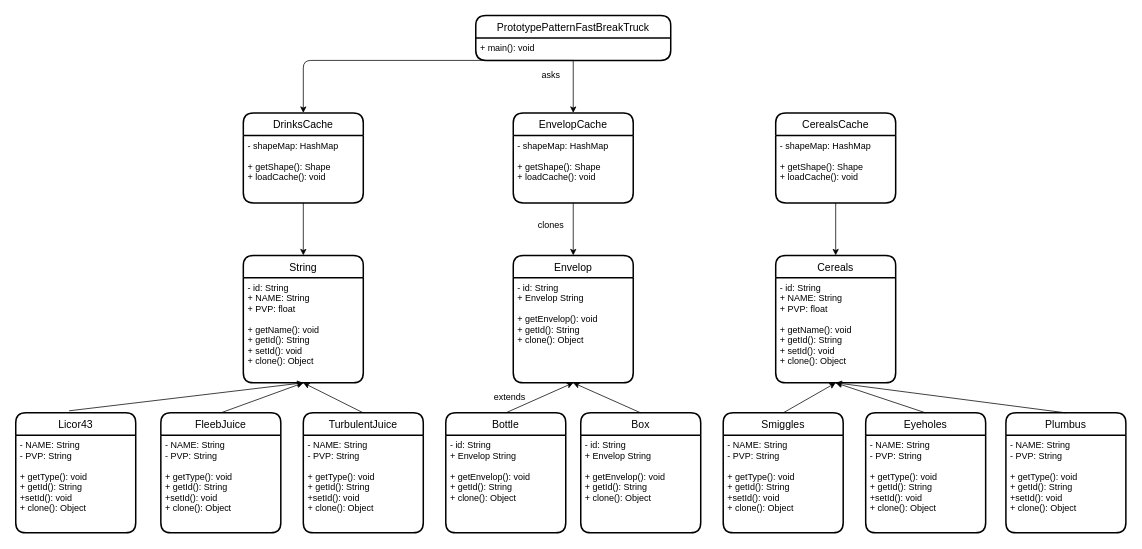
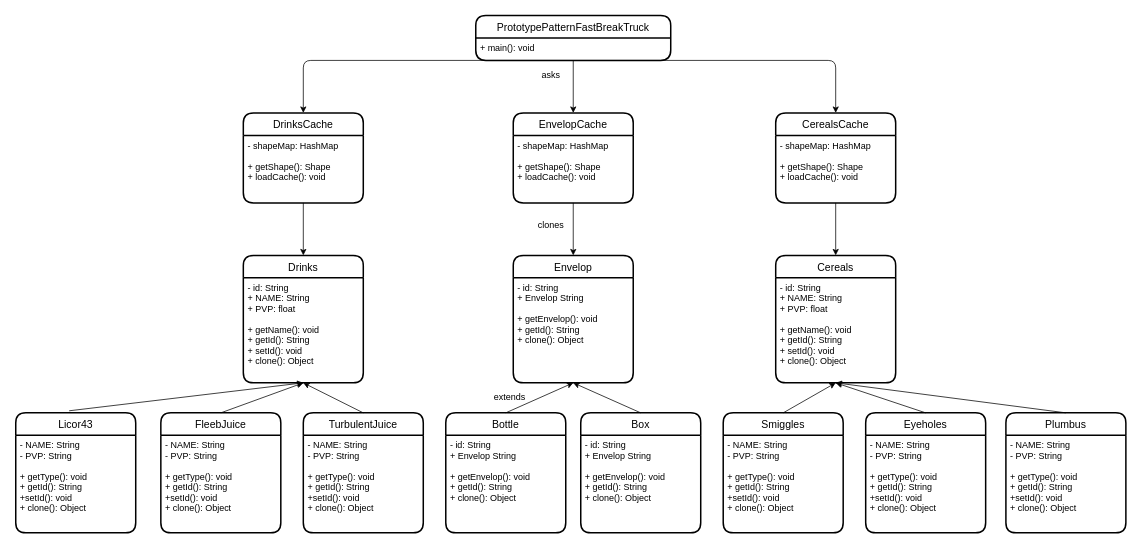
  <mxCell id="0" />
  <mxCell id="1" parent="0" />
  <mxCell id="2" value="TurbulentJuice" style="swimlane;childLayout=stackLayout;horizontal=1;startSize=30;horizontalStack=0;rounded=1;fontSize=14;fontStyle=0;strokeWidth=2;resizeParent=0;resizeLast=1;shadow=0;dashed=0;align=center;" parent="1" vertex="1"><mxGeometry x="404" y="550" width="160" height="160" as="geometry" /></mxCell>
  <mxCell id="3" value="- NAME: String&#10;- PVP: String&#10;&#10;+ getType(): void&#10;+ getId(): String&#10;+setId(): void&#10;+ clone(): Object" style="align=left;strokeColor=none;fillColor=none;spacingLeft=4;fontSize=12;verticalAlign=top;resizable=0;rotatable=0;part=1;" parent="2" vertex="1"><mxGeometry y="30" width="160" height="130" as="geometry" /></mxCell>
  <mxCell id="4" value="FleebJuice" style="swimlane;childLayout=stackLayout;horizontal=1;startSize=30;horizontalStack=0;rounded=1;fontSize=14;fontStyle=0;strokeWidth=2;resizeParent=0;resizeLast=1;shadow=0;dashed=0;align=center;" parent="1" vertex="1"><mxGeometry x="214" y="550" width="160" height="160" as="geometry" /></mxCell>
  <mxCell id="5" value="- NAME: String&#10;- PVP: String&#10;&#10;+ getType(): void&#10;+ getId(): String&#10;+setId(): void&#10;+ clone(): Object" style="align=left;strokeColor=none;fillColor=none;spacingLeft=4;fontSize=12;verticalAlign=top;resizable=0;rotatable=0;part=1;" parent="4" vertex="1"><mxGeometry y="30" width="160" height="130" as="geometry" /></mxCell>
  <mxCell id="6" value="Bottle" style="swimlane;childLayout=stackLayout;horizontal=1;startSize=30;horizontalStack=0;rounded=1;fontSize=14;fontStyle=0;strokeWidth=2;resizeParent=0;resizeLast=1;shadow=0;dashed=0;align=center;" parent="1" vertex="1"><mxGeometry x="594" y="550" width="160" height="160" as="geometry" /></mxCell>
  <mxCell id="7" value="- id: String&#10;+ Envelop String&#10;&#10;+ getEnvelop(): void&#10;+ getId(): String&#10;+ clone(): Object&#10;" style="align=left;strokeColor=none;fillColor=none;spacingLeft=4;fontSize=12;verticalAlign=top;resizable=0;rotatable=0;part=1;" parent="6" vertex="1"><mxGeometry y="30" width="160" height="130" as="geometry" /></mxCell>
  <mxCell id="8" value="Box" style="swimlane;childLayout=stackLayout;horizontal=1;startSize=30;horizontalStack=0;rounded=1;fontSize=14;fontStyle=0;strokeWidth=2;resizeParent=0;resizeLast=1;shadow=0;dashed=0;align=center;" parent="1" vertex="1"><mxGeometry x="774" y="550" width="160" height="160" as="geometry" /></mxCell>
  <mxCell id="9" value="- id: String&#10;+ Envelop String&#10;&#10;+ getEnvelop(): void&#10;+ getId(): String&#10;+ clone(): Object&#10;" style="align=left;strokeColor=none;fillColor=none;spacingLeft=4;fontSize=12;verticalAlign=top;resizable=0;rotatable=0;part=1;" parent="8" vertex="1"><mxGeometry y="30" width="160" height="130" as="geometry" /></mxCell>
  <mxCell id="10" value="Smiggles" style="swimlane;childLayout=stackLayout;horizontal=1;startSize=30;horizontalStack=0;rounded=1;fontSize=14;fontStyle=0;strokeWidth=2;resizeParent=0;resizeLast=1;shadow=0;dashed=0;align=center;" parent="1" vertex="1"><mxGeometry x="964" y="550" width="160" height="160" as="geometry" /></mxCell>
  <mxCell id="11" value="- NAME: String&#10;- PVP: String&#10;&#10;+ getType(): void&#10;+ getId(): String&#10;+setId(): void&#10;+ clone(): Object" style="align=left;strokeColor=none;fillColor=none;spacingLeft=4;fontSize=12;verticalAlign=top;resizable=0;rotatable=0;part=1;" parent="10" vertex="1"><mxGeometry y="30" width="160" height="130" as="geometry" /></mxCell>
  <mxCell id="12" value="Eyeholes" style="swimlane;childLayout=stackLayout;horizontal=1;startSize=30;horizontalStack=0;rounded=1;fontSize=14;fontStyle=0;strokeWidth=2;resizeParent=0;resizeLast=1;shadow=0;dashed=0;align=center;" parent="1" vertex="1"><mxGeometry x="1154" y="550" width="160" height="160" as="geometry" /></mxCell>
  <mxCell id="13" value="- NAME: String&#10;- PVP: String&#10;&#10;+ getType(): void&#10;+ getId(): String&#10;+setId(): void&#10;+ clone(): Object" style="align=left;strokeColor=none;fillColor=none;spacingLeft=4;fontSize=12;verticalAlign=top;resizable=0;rotatable=0;part=1;" parent="12" vertex="1"><mxGeometry y="30" width="160" height="130" as="geometry" /></mxCell>
- <mxCell id="14" value="String" style="swimlane;childLayout=stackLayout;horizontal=1;startSize=30;horizontalStack=0;rounded=1;fontSize=14;fontStyle=0;strokeWidth=2;resizeParent=0;resizeLast=1;shadow=0;dashed=0;align=center;" parent="1" vertex="1"><mxGeometry x="324" y="340" width="160" height="170" as="geometry" /></mxCell>
+ <mxCell id="14" value="Drinks" style="swimlane;childLayout=stackLayout;horizontal=1;startSize=30;horizontalStack=0;rounded=1;fontSize=14;fontStyle=0;strokeWidth=2;resizeParent=0;resizeLast=1;shadow=0;dashed=0;align=center;" parent="1" vertex="1"><mxGeometry x="324" y="340" width="160" height="170" as="geometry" /></mxCell>
  <mxCell id="15" value="- id: String&#10;+ NAME: String&#10;+ PVP: float&#10;&#10;+ getName(): void&#10;+ getId(): String&#10;+ setId(): void&#10;+ clone(): Object&#10;" style="align=left;strokeColor=none;fillColor=none;spacingLeft=4;fontSize=12;verticalAlign=top;resizable=0;rotatable=0;part=1;" parent="14" vertex="1"><mxGeometry y="30" width="160" height="140" as="geometry" /></mxCell>
  <mxCell id="16" value="Envelop" style="swimlane;childLayout=stackLayout;horizontal=1;startSize=30;horizontalStack=0;rounded=1;fontSize=14;fontStyle=0;strokeWidth=2;resizeParent=0;resizeLast=1;shadow=0;dashed=0;align=center;" parent="1" vertex="1"><mxGeometry x="684" y="340" width="160" height="170" as="geometry" /></mxCell>
  <mxCell id="17" value="- id: String&#10;+ Envelop String&#10;&#10;+ getEnvelop(): void&#10;+ getId(): String&#10;+ clone(): Object&#10;" style="align=left;strokeColor=none;fillColor=none;spacingLeft=4;fontSize=12;verticalAlign=top;resizable=0;rotatable=0;part=1;" parent="16" vertex="1"><mxGeometry y="30" width="160" height="140" as="geometry" /></mxCell>
  <mxCell id="18" value="Cereals" style="swimlane;childLayout=stackLayout;horizontal=1;startSize=30;horizontalStack=0;rounded=1;fontSize=14;fontStyle=0;strokeWidth=2;resizeParent=0;resizeLast=1;shadow=0;dashed=0;align=center;" parent="1" vertex="1"><mxGeometry x="1034" y="340" width="160" height="170" as="geometry" /></mxCell>
  <mxCell id="19" value="- id: String&#10;+ NAME: String&#10;+ PVP: float&#10;&#10;+ getName(): void&#10;+ getId(): String&#10;+ setId(): void&#10;+ clone(): Object&#10;" style="align=left;strokeColor=none;fillColor=none;spacingLeft=4;fontSize=12;verticalAlign=top;resizable=0;rotatable=0;part=1;" parent="18" vertex="1"><mxGeometry y="30" width="160" height="140" as="geometry" /></mxCell>
  <mxCell id="20" value="DrinksCache" style="swimlane;childLayout=stackLayout;horizontal=1;startSize=30;horizontalStack=0;rounded=1;fontSize=14;fontStyle=0;strokeWidth=2;resizeParent=0;resizeLast=1;shadow=0;dashed=0;align=center;" parent="1" vertex="1"><mxGeometry x="324" y="150" width="160" height="120" as="geometry" /></mxCell>
  <mxCell id="21" value="- shapeMap: HashMap&#10;&#10;+ getShape(): Shape&#10;+ loadCache(): void" style="align=left;strokeColor=none;fillColor=none;spacingLeft=4;fontSize=12;verticalAlign=top;resizable=0;rotatable=0;part=1;" parent="20" vertex="1"><mxGeometry y="30" width="160" height="90" as="geometry" /></mxCell>
  <mxCell id="22" value="EnvelopCache" style="swimlane;childLayout=stackLayout;horizontal=1;startSize=30;horizontalStack=0;rounded=1;fontSize=14;fontStyle=0;strokeWidth=2;resizeParent=0;resizeLast=1;shadow=0;dashed=0;align=center;" parent="1" vertex="1"><mxGeometry x="684" y="150" width="160" height="120" as="geometry" /></mxCell>
  <mxCell id="23" value="- shapeMap: HashMap&#10;&#10;+ getShape(): Shape&#10;+ loadCache(): void" style="align=left;strokeColor=none;fillColor=none;spacingLeft=4;fontSize=12;verticalAlign=top;resizable=0;rotatable=0;part=1;" parent="22" vertex="1"><mxGeometry y="30" width="160" height="90" as="geometry" /></mxCell>
  <mxCell id="24" value="CerealsCache" style="swimlane;childLayout=stackLayout;horizontal=1;startSize=30;horizontalStack=0;rounded=1;fontSize=14;fontStyle=0;strokeWidth=2;resizeParent=0;resizeLast=1;shadow=0;dashed=0;align=center;" parent="1" vertex="1"><mxGeometry x="1034" y="150" width="160" height="120" as="geometry" /></mxCell>
  <mxCell id="25" value="- shapeMap: HashMap&#10;&#10;+ getShape(): Shape&#10;+ loadCache(): void" style="align=left;strokeColor=none;fillColor=none;spacingLeft=4;fontSize=12;verticalAlign=top;resizable=0;rotatable=0;part=1;" parent="24" vertex="1"><mxGeometry y="30" width="160" height="90" as="geometry" /></mxCell>
  <mxCell id="26" value="PrototypePatternFastBreakTruck" style="swimlane;childLayout=stackLayout;horizontal=1;startSize=30;horizontalStack=0;rounded=1;fontSize=14;fontStyle=0;strokeWidth=2;resizeParent=0;resizeLast=1;shadow=0;dashed=0;align=center;" parent="1" vertex="1"><mxGeometry x="634" width="260" height="60" as="geometry" y="20" /></mxCell>
  <mxCell id="27" value="+ main(): void" style="align=left;strokeColor=none;fillColor=none;spacingLeft=4;fontSize=12;verticalAlign=top;resizable=0;rotatable=0;part=1;" parent="26" vertex="1"><mxGeometry y="30" width="260" height="30" as="geometry" /></mxCell>
  <mxCell id="28" value="" style="endArrow=classic;html=1;exitX=0.5;exitY=1;exitDx=0;exitDy=0;entryX=0.5;entryY=0;entryDx=0;entryDy=0;" parent="1" source="27" target="22" edge="1"><mxGeometry width="50" height="50" relative="1" as="geometry"><mxPoint x="894" y="400" as="sourcePoint" /><mxPoint x="944" y="350" as="targetPoint" /></mxGeometry></mxCell>
  <mxCell id="29" value="" style="endArrow=classic;html=1;exitX=0.5;exitY=1;exitDx=0;exitDy=0;entryX=0.5;entryY=0;entryDx=0;entryDy=0;" parent="1" source="27" target="20" edge="1"><mxGeometry width="50" height="50" relative="1" as="geometry"><mxPoint x="774" y="90" as="sourcePoint" /><mxPoint x="774" y="160" as="targetPoint" /><Array as="points"><mxPoint x="404" y="80" /></Array></mxGeometry></mxCell>
+ <mxCell id="30" value="" style="endArrow=classic;html=1;exitX=0.5;exitY=1;exitDx=0;exitDy=0;entryX=0.5;entryY=0;entryDx=0;entryDy=0;" parent="1" source="27" target="24" edge="1"><mxGeometry width="50" height="50" relative="1" as="geometry"><mxPoint x="784" y="100" as="sourcePoint" /><mxPoint x="784" y="170" as="targetPoint" /><Array as="points"><mxPoint x="1114" y="80" /></Array></mxGeometry></mxCell>
  <mxCell id="31" value="" style="endArrow=classic;html=1;exitX=0.5;exitY=1;exitDx=0;exitDy=0;entryX=0.5;entryY=0;entryDx=0;entryDy=0;" parent="1" source="23" target="16" edge="1"><mxGeometry width="50" height="50" relative="1" as="geometry"><mxPoint x="794" y="110" as="sourcePoint" /><mxPoint x="794" y="180" as="targetPoint" /></mxGeometry></mxCell>
  <mxCell id="32" value="" style="endArrow=classic;html=1;exitX=0.5;exitY=1;exitDx=0;exitDy=0;entryX=0.5;entryY=0;entryDx=0;entryDy=0;" parent="1" source="21" target="14" edge="1"><mxGeometry width="50" height="50" relative="1" as="geometry"><mxPoint x="804" y="120" as="sourcePoint" /><mxPoint x="804" y="190" as="targetPoint" /></mxGeometry></mxCell>
  <mxCell id="33" value="" style="endArrow=classic;html=1;exitX=0.5;exitY=1;exitDx=0;exitDy=0;entryX=0.5;entryY=0;entryDx=0;entryDy=0;" parent="1" source="25" target="18" edge="1"><mxGeometry width="50" height="50" relative="1" as="geometry"><mxPoint x="814" y="130" as="sourcePoint" /><mxPoint x="814" y="200" as="targetPoint" /></mxGeometry></mxCell>
  <mxCell id="34" value="" style="endArrow=classic;html=1;exitX=0.5;exitY=0;exitDx=0;exitDy=0;entryX=0.5;entryY=1;entryDx=0;entryDy=0;" parent="1" source="12" target="19" edge="1"><mxGeometry width="50" height="50" relative="1" as="geometry"><mxPoint x="824" y="140" as="sourcePoint" /><mxPoint x="1224" y="470" as="targetPoint" /></mxGeometry></mxCell>
  <mxCell id="35" value="" style="endArrow=classic;html=1;entryX=0.5;entryY=1;entryDx=0;entryDy=0;exitX=0.5;exitY=0;exitDx=0;exitDy=0;" parent="1" source="10" target="19" edge="1"><mxGeometry width="50" height="50" relative="1" as="geometry"><mxPoint x="954" y="480" as="sourcePoint" /><mxPoint x="834" y="220" as="targetPoint" /></mxGeometry></mxCell>
  <mxCell id="36" value="" style="endArrow=classic;html=1;exitX=0.5;exitY=0;exitDx=0;exitDy=0;entryX=0.5;entryY=1;entryDx=0;entryDy=0;" parent="1" source="8" target="17" edge="1"><mxGeometry width="50" height="50" relative="1" as="geometry"><mxPoint x="1124" y="520" as="sourcePoint" /><mxPoint x="894" y="440" as="targetPoint" /></mxGeometry></mxCell>
  <mxCell id="37" value="" style="endArrow=classic;html=1;exitX=0.5;exitY=0;exitDx=0;exitDy=0;entryX=0.5;entryY=1;entryDx=0;entryDy=0;" parent="1" source="6" target="17" edge="1"><mxGeometry width="50" height="50" relative="1" as="geometry"><mxPoint x="1134" y="530" as="sourcePoint" /><mxPoint x="644" y="460" as="targetPoint" /></mxGeometry></mxCell>
  <mxCell id="38" value="" style="endArrow=classic;html=1;exitX=0.5;exitY=0;exitDx=0;exitDy=0;entryX=0.5;entryY=1;entryDx=0;entryDy=0;" parent="1" source="2" target="15" edge="1"><mxGeometry width="50" height="50" relative="1" as="geometry"><mxPoint x="1144" y="540" as="sourcePoint" /><mxPoint x="544" y="490" as="targetPoint" /></mxGeometry></mxCell>
  <mxCell id="39" value="" style="endArrow=classic;html=1;entryX=0.5;entryY=1;entryDx=0;entryDy=0;exitX=0.5;exitY=0;exitDx=0;exitDy=0;" parent="1" source="4" target="15" edge="1"><mxGeometry width="50" height="50" relative="1" as="geometry"><mxPoint x="264" y="510" as="sourcePoint" /><mxPoint x="1074" y="610" as="targetPoint" /></mxGeometry></mxCell>
  <mxCell id="40" value="asks" style="text;html=1;align=center;verticalAlign=middle;resizable=0;points=[];autosize=1;strokeColor=none;rotation=0;" parent="1" vertex="1"><mxGeometry x="714" y="90" width="40" height="20" as="geometry" /></mxCell>
  <mxCell id="41" value="clones" style="text;html=1;align=center;verticalAlign=middle;resizable=0;points=[];autosize=1;strokeColor=none;" parent="1" vertex="1"><mxGeometry x="709" y="290" width="50" height="20" as="geometry" /></mxCell>
  <mxCell id="42" value="extends" style="text;html=1;align=center;verticalAlign=middle;resizable=0;points=[];autosize=1;strokeColor=none;" parent="1" vertex="1"><mxGeometry x="649" y="520" width="60" height="20" as="geometry" /></mxCell>
  <mxCell id="43" value="Plumbus" style="swimlane;childLayout=stackLayout;horizontal=1;startSize=30;horizontalStack=0;rounded=1;fontSize=14;fontStyle=0;strokeWidth=2;resizeParent=0;resizeLast=1;shadow=0;dashed=0;align=center;" vertex="1" parent="1"><mxGeometry x="1341" y="550" width="160" height="160" as="geometry" /></mxCell>
  <mxCell id="44" value="- NAME: String&#10;- PVP: String&#10;&#10;+ getType(): void&#10;+ getId(): String&#10;+setId(): void&#10;+ clone(): Object" style="align=left;strokeColor=none;fillColor=none;spacingLeft=4;fontSize=12;verticalAlign=top;resizable=0;rotatable=0;part=1;" vertex="1" parent="43"><mxGeometry y="30" width="160" height="130" as="geometry" /></mxCell>
  <mxCell id="45" value="Licor43" style="swimlane;childLayout=stackLayout;horizontal=1;startSize=30;horizontalStack=0;rounded=1;fontSize=14;fontStyle=0;strokeWidth=2;resizeParent=0;resizeLast=1;shadow=0;dashed=0;align=center;" vertex="1" parent="1"><mxGeometry x="20.5" y="550" width="160" height="160" as="geometry" /></mxCell>
  <mxCell id="46" value="- NAME: String&#10;- PVP: String&#10;&#10;+ getType(): void&#10;+ getId(): String&#10;+setId(): void&#10;+ clone(): Object" style="align=left;strokeColor=none;fillColor=none;spacingLeft=4;fontSize=12;verticalAlign=top;resizable=0;rotatable=0;part=1;" vertex="1" parent="45"><mxGeometry y="30" width="160" height="130" as="geometry" /></mxCell>
  <mxCell id="47" value="" style="endArrow=classic;html=1;exitX=0.5;exitY=0;exitDx=0;exitDy=0;entryX=0.5;entryY=1;entryDx=0;entryDy=0;" edge="1" parent="1" source="43" target="19"><mxGeometry width="50" height="50" relative="1" as="geometry"><mxPoint x="1244" y="560" as="sourcePoint" /><mxPoint x="1124" y="520" as="targetPoint" /></mxGeometry></mxCell>
  <mxCell id="48" value="" style="endArrow=classic;html=1;entryX=0.5;entryY=1;entryDx=0;entryDy=0;exitX=0.445;exitY=-0.017;exitDx=0;exitDy=0;exitPerimeter=0;" edge="1" parent="1" source="45" target="15"><mxGeometry width="50" height="50" relative="1" as="geometry"><mxPoint x="304" y="560" as="sourcePoint" /><mxPoint x="414" y="520" as="targetPoint" /></mxGeometry></mxCell>
